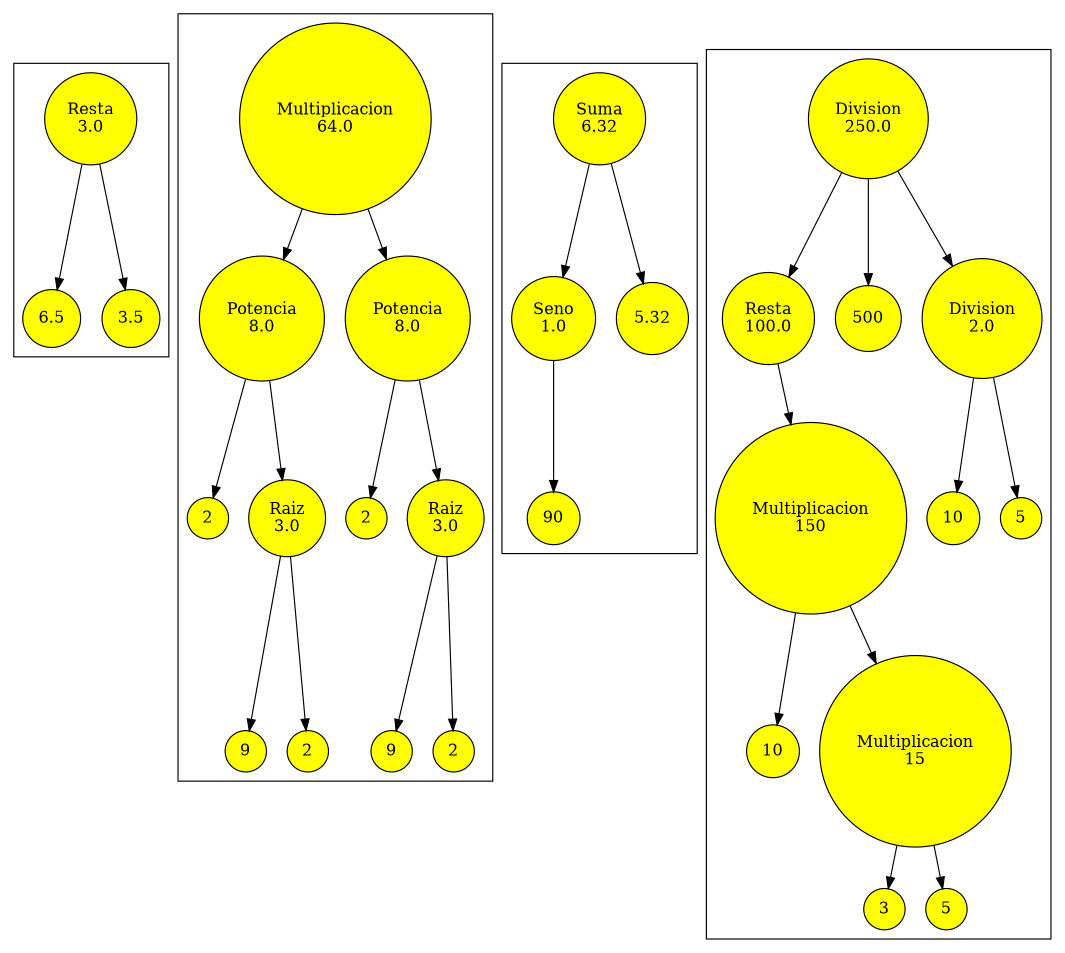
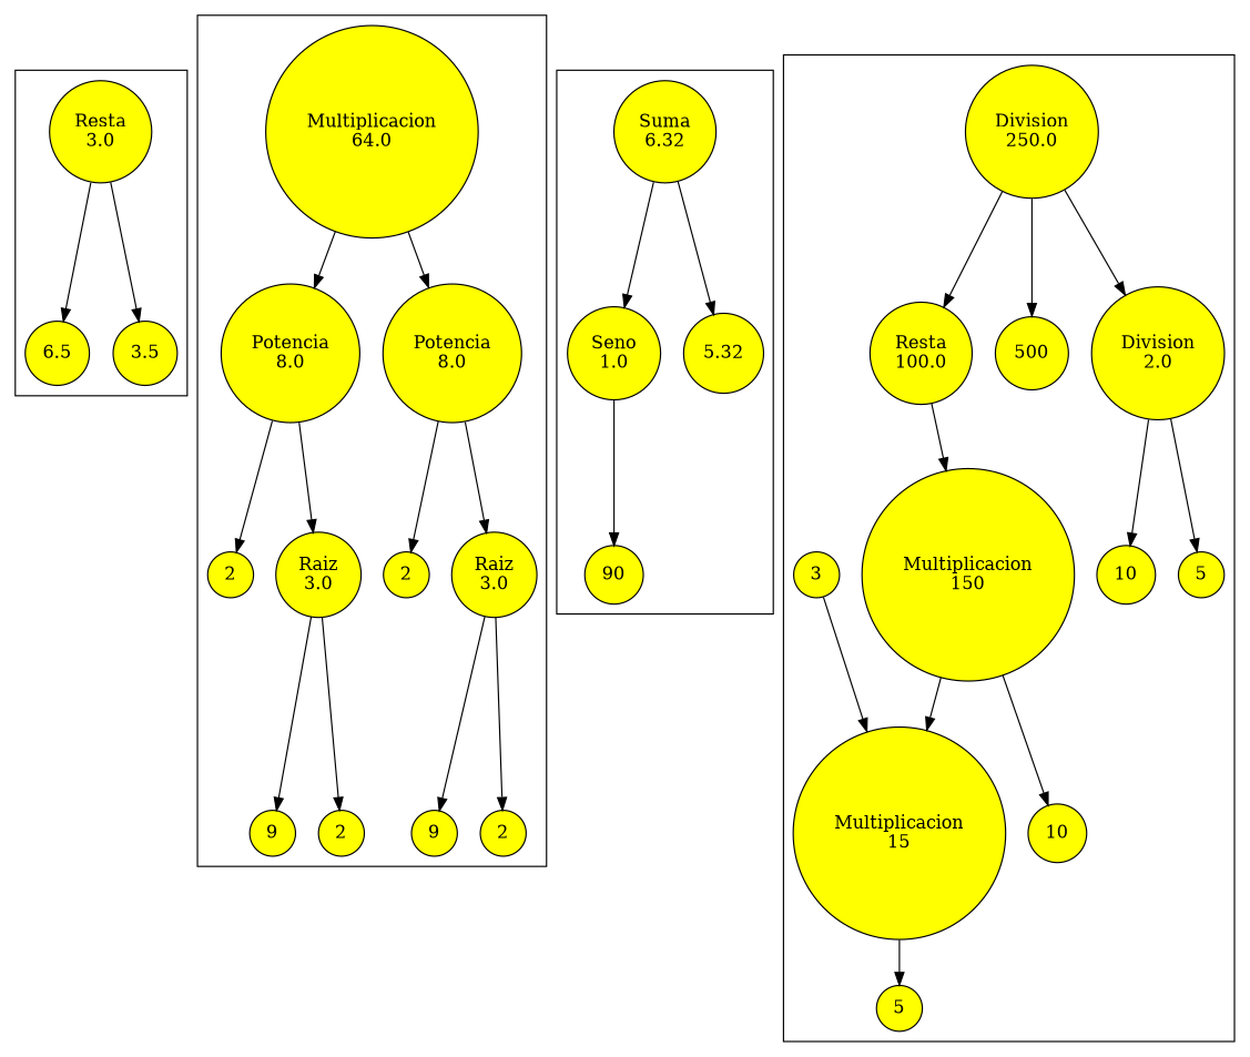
  digraph {
    node [fillcolor=Yellow shape=circle style=filled]
    n1 [label="Resta\n3.0"]
    n2 [label=6.5]
    n3 [label=3.5]
    n4 [label="Multiplicacion\n64.0"]
    n5 [label="Potencia\n8.0"]
    n6 [label="Potencia\n8.0"]
    n7 [label=2]
    n8 [label="Raiz\n3.0"]
    n9 [label=9]
    n10 [label=2]
    n11 [label=2]
    n12 [label="Raiz\n3.0"]
    n13 [label=9]
    n14 [label=2]
    n15 [label="Suma\n6.32"]
    n16 [label="Seno\n1.0"]
    n17 [label=5.32]
    n18 [label=90]
    n19 [label="Resta\n100.0"]
    n20 [label="Division\n250.0"]
    n21 [label="Multiplicacion\n150"]
    n22 [label=500]
    n23 [label="Division\n2.0"]
    n24 [label=10]
    n25 [label=5]
    n26 [label=10]
    n27 [label="Multiplicacion\n15"]
    n28 [label=3]
    n29 [label=5]
    subgraph cluster_1 {
      n1
      n2
      n3
    }
    subgraph cluster_2 {
      n4
      n5
      n6
      n7
      n8
      n9
      n10
      n11
      n12
      n13
      n14
    }
    subgraph cluster_3 {
      n15
      n16
      n17
      n18
    }
    subgraph cluster_4 {
      n19
      n20
      n21
      n22
      n23
      n24
      n25
      n26
      n27
      n28
      n29
    }
    n1 -> n2
    n1 -> n3
    n4 -> n5
    n4 -> n6
    n5 -> n7
    n5 -> n8
    n6 -> n11
    n6 -> n12
    n8 -> n9
    n8 -> n10
    n12 -> n13
    n12 -> n14
    n15 -> n16
    n15 -> n17
    n16 -> n18
    n19 -> n21
    n20 -> n19
    n20 -> n22
    n20 -> n23
    n21 -> n26
    n21 -> n27
    n23 -> n24
    n23 -> n25
-   n27 -> n28
+   n28 -> n27
    n27 -> n29
  }
